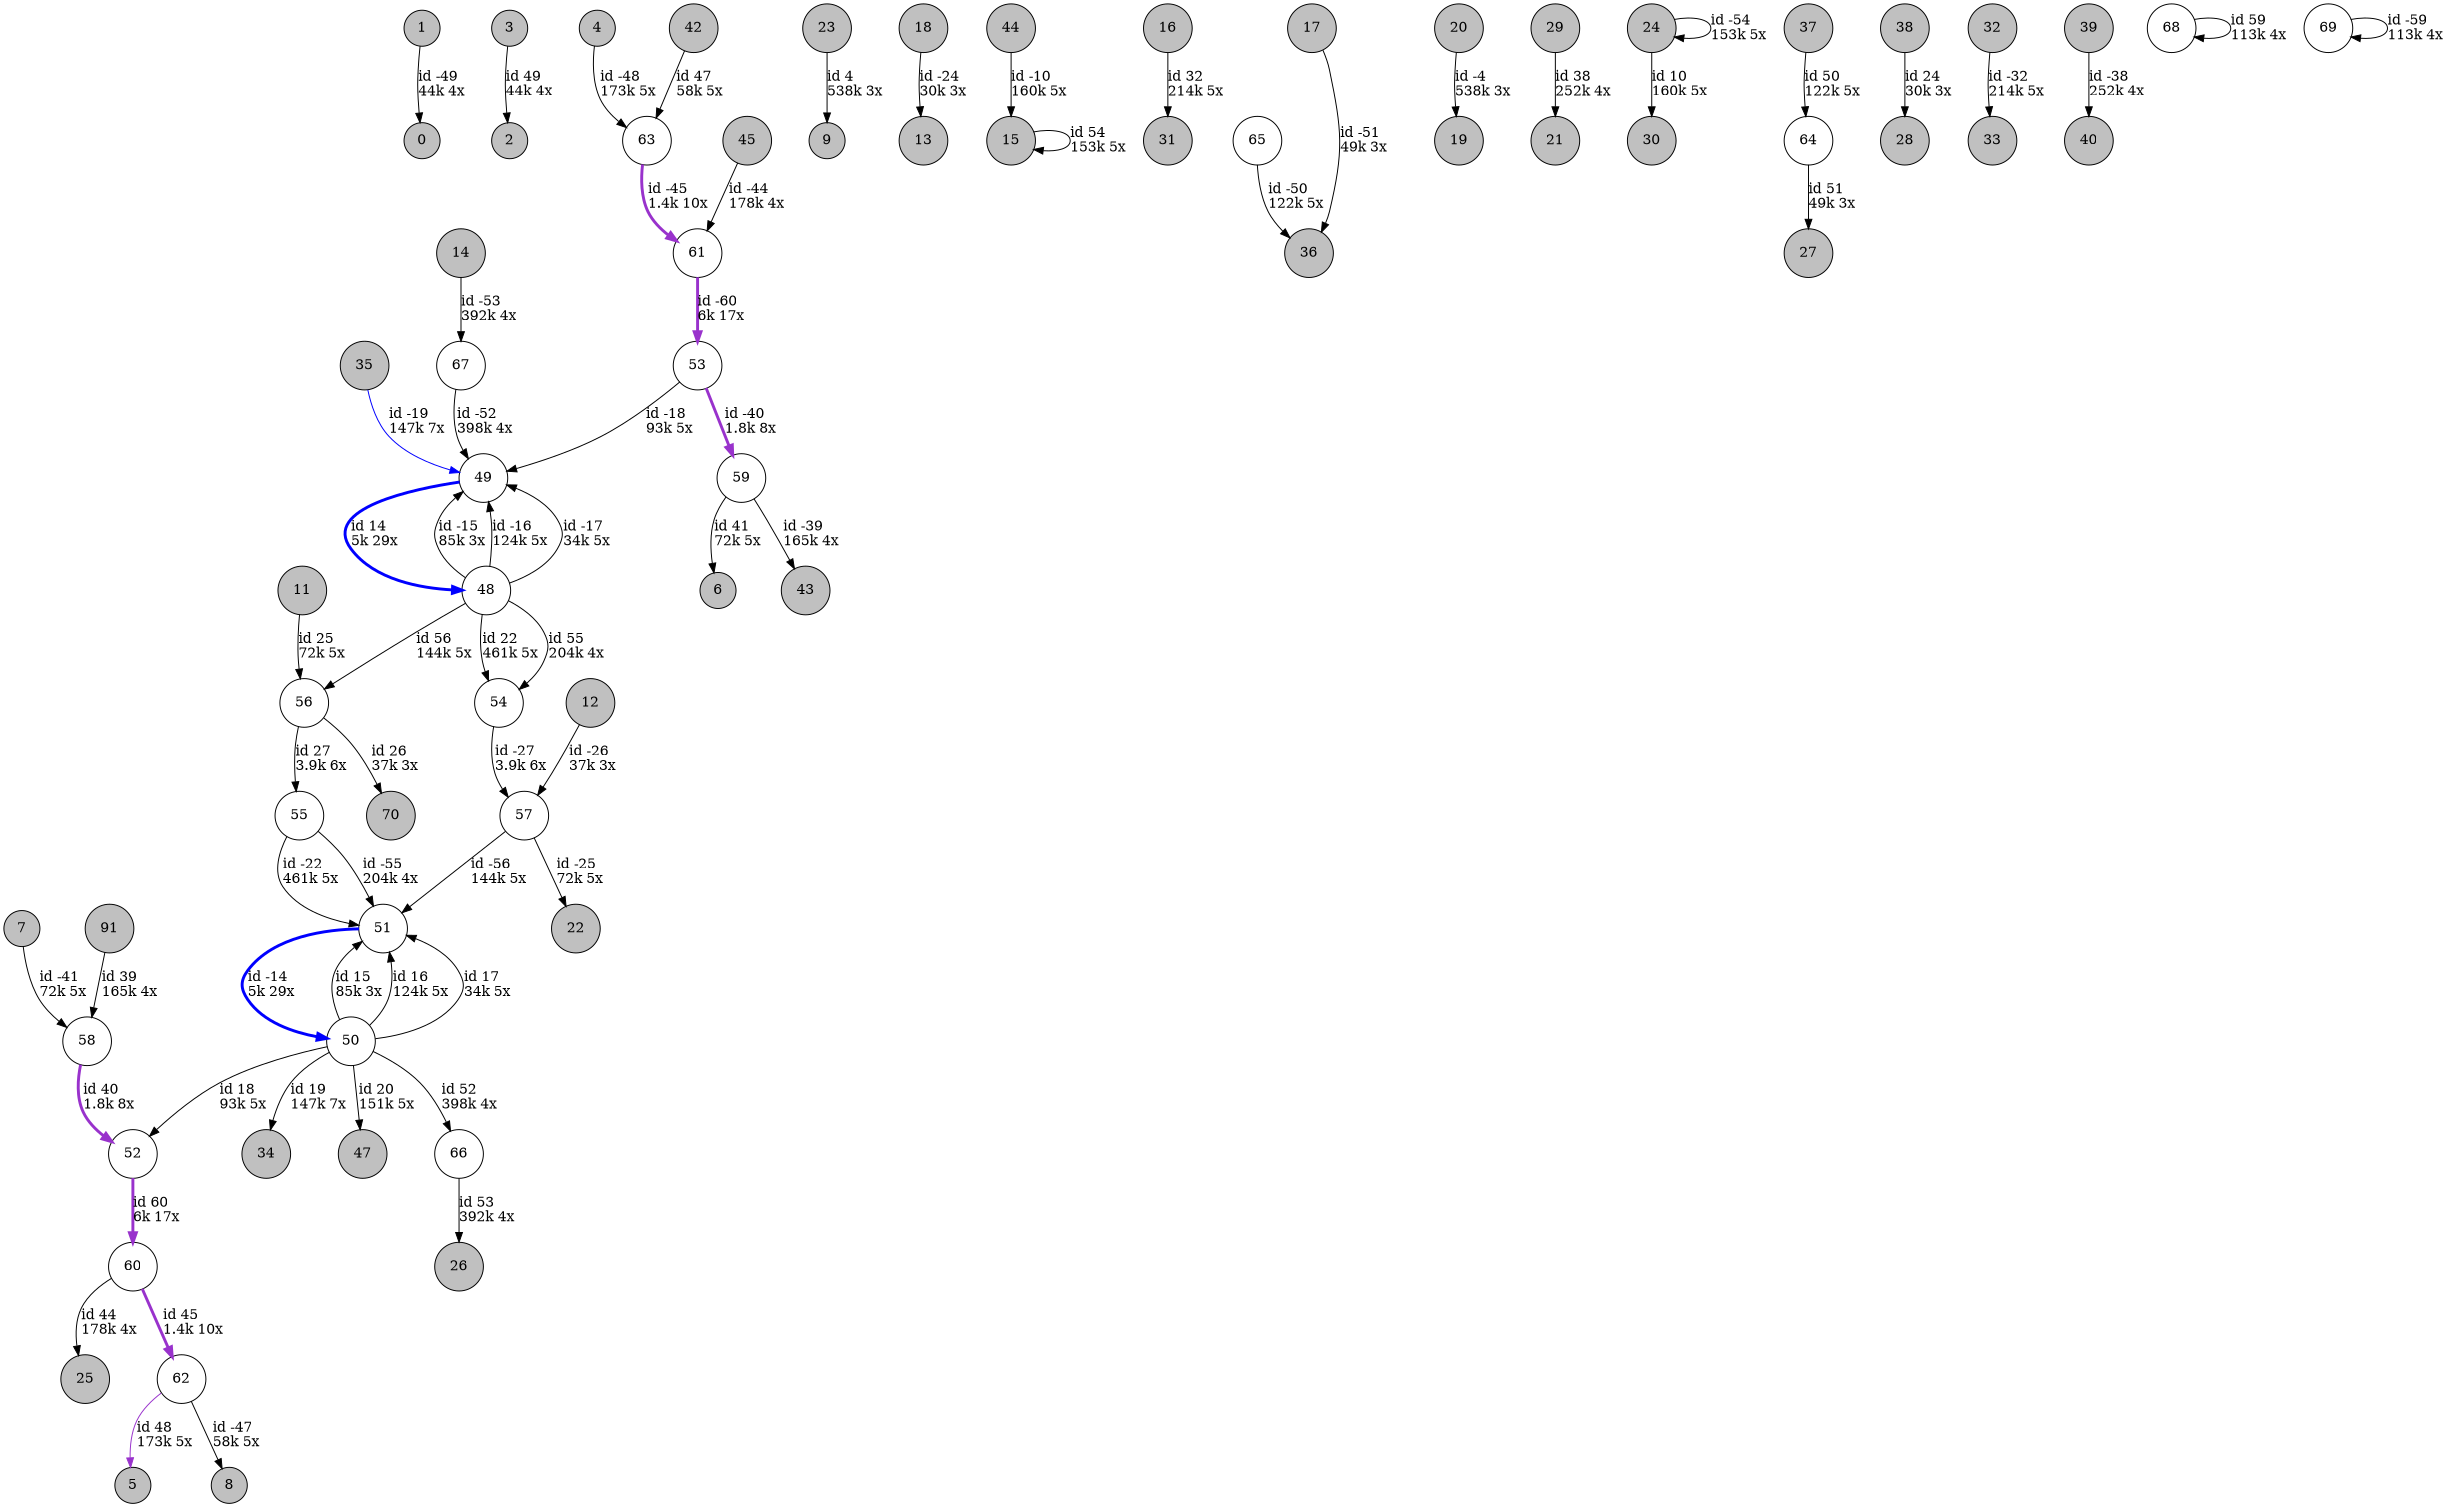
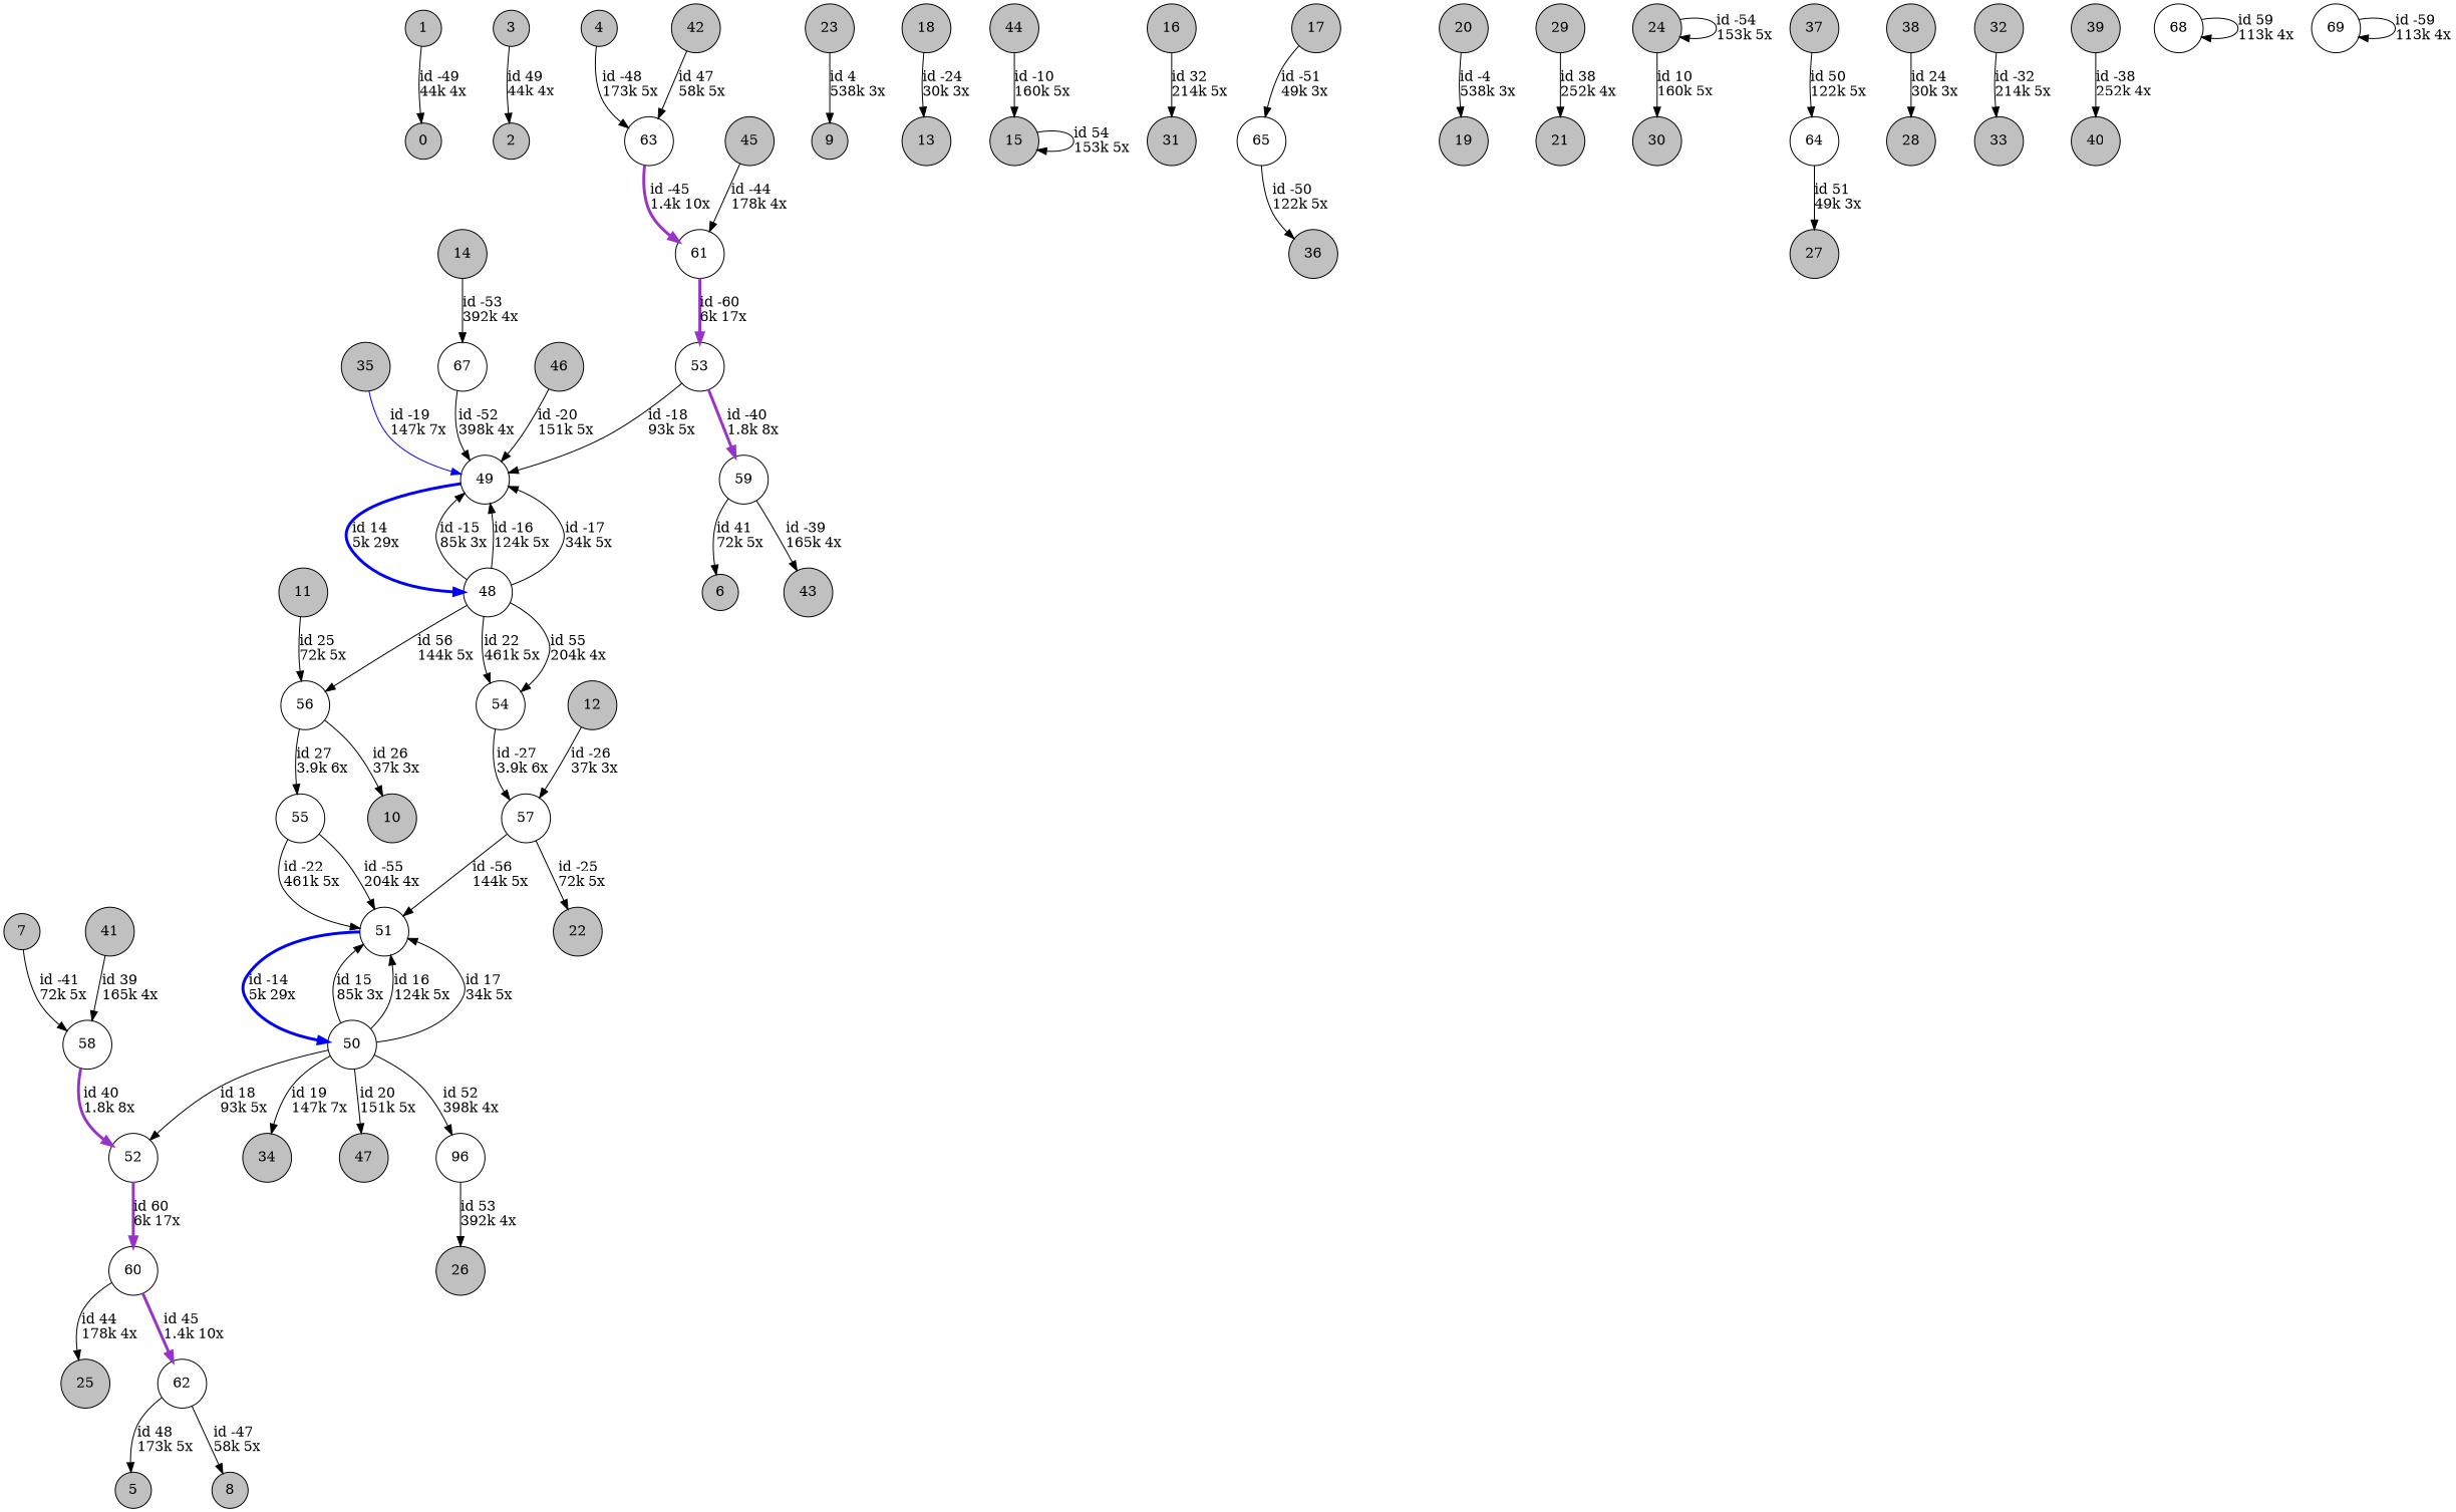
  digraph {
    nodesep=0.5
    node [fillcolor=grey shape=circle style=filled]
    edge [color=black]
    0 [height=0.3]
    1 [height=0.3]
    2 [height=0.3]
    3 [height=0.3]
    4 [height=0.3]
    63 [height=0.3 fillcolor="" style=""]
    61 [height=0.3 fillcolor="" style=""]
    5 [height=0.3]
    6 [height=0.3]
    7 [height=0.3]
    58 [height=0.3 fillcolor="" style=""]
    52 [height=0.3 fillcolor="" style=""]
    8 [height=0.3]
    9 [height=0.3]
-   10 [height=0.3 label=70]
+   10 [height=0.3]
    11 [height=0.3]
    56 [height=0.3 fillcolor="" style=""]
    55 [height=0.3 fillcolor="" style=""]
    12 [height=0.3]
    57 [height=0.3 fillcolor="" style=""]
    22 [height=0.3]
    51 [height=0.3 fillcolor="" style=""]
    13 [height=0.3]
    14 [height=0.3]
    67 [height=0.3 fillcolor="" style=""]
    49 [height=0.3 fillcolor="" style=""]
    15 [height=0.3]
    16 [height=0.3]
    31 [height=0.3]
    17 [height=0.3]
    65 [height=0.3 fillcolor="" style=""]
    36 [height=0.3]
    18 [height=0.3]
    19 [height=0.3]
    20 [height=0.3]
    21 [height=0.3]
    23 [height=0.3]
    24 [height=0.3]
    30 [height=0.3]
    25 [height=0.3]
    26 [height=0.3]
    27 [height=0.3]
    28 [height=0.3]
    29 [height=0.3]
    32 [height=0.3]
    33 [height=0.3]
    34 [height=0.3]
    35 [height=0.3]
    48 [height=0.3 fillcolor="" style=""]
    37 [height=0.3]
    64 [height=0.3 fillcolor="" style=""]
    38 [height=0.3]
    39 [height=0.3]
    40 [height=0.3]
-   41 [height=0.3 label=91]
+   41 [height=0.3]
    42 [height=0.3]
    43 [height=0.3]
    44 [height=0.3]
    45 [height=0.3]
    53 [height=0.3 fillcolor="" style=""]
+   46 [height=0.3]
    47 [height=0.3]
    54 [height=0.3 fillcolor="" style=""]
    50 [height=0.3 fillcolor="" style=""]
-   66 [height=0.3 fillcolor="" style=""]
+   66 [height=0.3 label=96 fillcolor="" style=""]
    60 [height=0.3 fillcolor="" style=""]
    62 [height=0.3 fillcolor="" style=""]
    59 [height=0.3 fillcolor="" style=""]
    68 [height=0.3 fillcolor="" style=""]
    69 [height=0.3 fillcolor="" style=""]
    1 -> 0 [label="id -49\l44k 4x"]
    3 -> 2 [label="id 49\l44k 4x"]
    4 -> 63 [label="id -48\l173k 5x"]
    63 -> 61 [color=darkorchid label="id -45\l1.4k 10x" penwidth=3]
    61 -> 53 [color=darkorchid label="id -60\l6k 17x" penwidth=3]
    7 -> 58 [label="id -41\l72k 5x"]
    58 -> 52 [color=darkorchid label="id 40\l1.8k 8x" penwidth=3]
    52 -> 60 [color=darkorchid label="id 60\l6k 17x" penwidth=3]
    11 -> 56 [label="id 25\l72k 5x"]
    56 -> 10 [label="id 26\l37k 3x"]
    56 -> 55 [label="id 27\l3.9k 6x"]
    55 -> 51 [label="id -22\l461k 5x"]
    55 -> 51 [label="id -55\l204k 4x"]
    12 -> 57 [label="id -26\l37k 3x"]
    57 -> 22 [label="id -25\l72k 5x"]
    57 -> 51 [label="id -56\l144k 5x"]
    51 -> 50 [color=blue label="id -14\l5k 29x" penwidth=3]
    14 -> 67 [label="id -53\l392k 4x"]
    67 -> 49 [label="id -52\l398k 4x"]
    49 -> 48 [color=blue label="id 14\l5k 29x" penwidth=3]
    15 -> 15 [label="id 54\l153k 5x"]
    16 -> 31 [label="id 32\l214k 5x"]
-   17 -> 36 [label="id -51\l49k 3x"]
+   17 -> 65 [label="id -51\l49k 3x"]
    65 -> 36 [label="id -50\l122k 5x"]
    18 -> 13 [label="id -24\l30k 3x"]
    20 -> 19 [label="id -4\l538k 3x"]
    23 -> 9 [label="id 4\l538k 3x"]
    24 -> 24 [label="id -54\l153k 5x"]
    24 -> 30 [label="id 10\l160k 5x"]
    29 -> 21 [label="id 38\l252k 4x"]
    32 -> 33 [label="id -32\l214k 5x"]
    35 -> 49 [color=blue label="id -19\l147k 7x"]
    48 -> 56 [label="id 56\l144k 5x"]
    48 -> 49 [label="id -15\l85k 3x"]
    48 -> 49 [label="id -16\l124k 5x"]
    48 -> 49 [label="id -17\l34k 5x"]
    48 -> 54 [label="id 22\l461k 5x"]
    48 -> 54 [label="id 55\l204k 4x"]
    37 -> 64 [label="id 50\l122k 5x"]
    64 -> 27 [label="id 51\l49k 3x"]
    38 -> 28 [label="id 24\l30k 3x"]
    39 -> 40 [label="id -38\l252k 4x"]
    41 -> 58 [label="id 39\l165k 4x"]
    42 -> 63 [label="id 47\l58k 5x"]
    44 -> 15 [label="id -10\l160k 5x"]
    45 -> 61 [label="id -44\l178k 4x"]
    53 -> 49 [label="id -18\l93k 5x"]
    53 -> 59 [color=darkorchid label="id -40\l1.8k 8x" penwidth=3]
+   46 -> 49 [label="id -20\l151k 5x"]
    54 -> 57 [label="id -27\l3.9k 6x"]
    50 -> 52 [label="id 18\l93k 5x"]
    50 -> 51 [label="id 15\l85k 3x"]
    50 -> 51 [label="id 16\l124k 5x"]
    50 -> 51 [label="id 17\l34k 5x"]
    50 -> 34 [label="id 19\l147k 7x"]
    50 -> 47 [label="id 20\l151k 5x"]
    50 -> 66 [label="id 52\l398k 4x"]
    66 -> 26 [label="id 53\l392k 4x"]
    60 -> 25 [label="id 44\l178k 4x"]
    60 -> 62 [color=darkorchid label="id 45\l1.4k 10x" penwidth=3]
-   62 -> 5 [color=darkorchid label="id 48\l173k 5x"]
+   62 -> 5 [label="id 48\l173k 5x"]
    62 -> 8 [label="id -47\l58k 5x"]
    59 -> 6 [label="id 41\l72k 5x"]
    59 -> 43 [label="id -39\l165k 4x"]
    68 -> 68 [label="id 59\l113k 4x"]
    69 -> 69 [label="id -59\l113k 4x"]
  }
